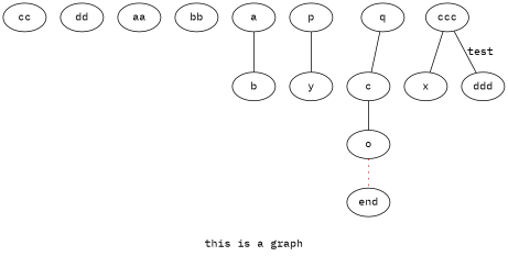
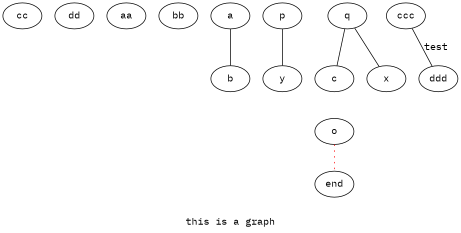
  graph {
    fontname="IBM Plex Mono"
    label="this is a graph"
    node [fontname="IBM Plex Mono"]
    edge [fontname="IBM Plex Mono"]
    cc
    dd
    aa
    bb
    a
    b
    p
    y
    q
    x
    c
    o
    end
    ccc
    ddd
    subgraph sub_1 {
      bgcolor=greenyellow
      label="This is subgraph"
      cc
      dd
    }
    a -- b
    p -- y
-   ccc -- x
+   q -- x
    q -- c
-   c -- o
    o -- end [color=red style=dotted]
    ccc -- ddd [label=test]
  }
